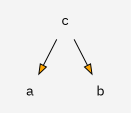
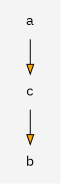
  digraph {
    bgcolor="#f4f4f4"
    fontname="IBM Plex Mono"
    node [fontname="IBM Plex Mono" shape=plaintext]
    edge [fillcolor=orange fontname="IBM Plex Mono"]
    a
    c
    b
-   c -> a
+   a -> c
    c -> b
  }
